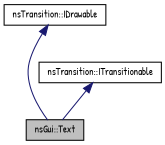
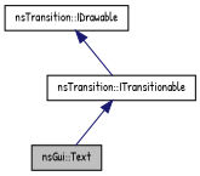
  digraph {
    fontname="Patrick Hand"
    node [color=black fillcolor=white fontname="Patrick Hand" fontsize=10 shape=record style=filled]
    edge [color=midnightblue dir=back fontname="Patrick Hand" fontsize=10 labelfontname=Helvetica labelfontsize=10 style=solid]
    n1 [fillcolor=grey75 fontcolor=black height=0.2 label="nsGui::Text" width=0.4]
    n2 [height=0.2 label="nsTransition::IDrawable" width=0.4]
    n3 [height=0.2 label="nsTransition::ITransitionable" width=0.4]
-   n2 -> n1
+   n2 -> n3
    n3 -> n1
  }
